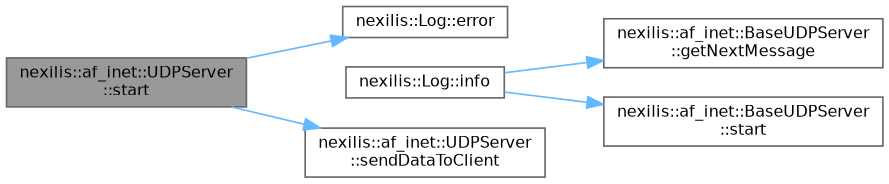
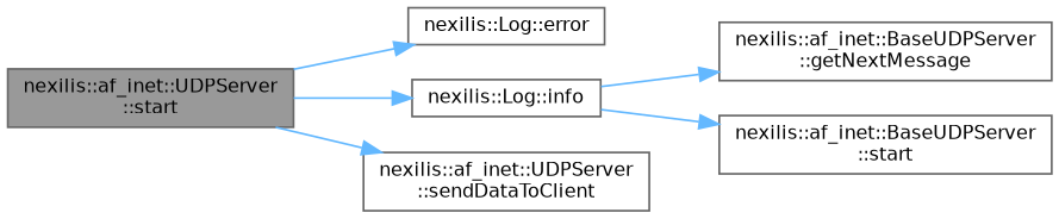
  digraph {
    rankdir=LR
    node [color=grey40 fillcolor=white fontname=Helvetica fontsize=10 shape=box style=filled]
    edge [color=steelblue1 fontname=Helvetica fontsize=10 labelfontname=Helvetica labelfontsize=10 style=solid]
    n1 [color=gray40 fillcolor=grey60 fontcolor=black height=0.2 label="nexilis::af_inet::UDPServer\l::start" width=0.4]
    n2 [height=0.2 label="nexilis::Log::error" width=0.4]
    n3 [height=0.2 label="nexilis::Log::info" width=0.4]
    n4 [height=0.2 label="nexilis::af_inet::UDPServer\l::sendDataToClient" width=0.4]
    n5 [height=0.2 label="nexilis::af_inet::BaseUDPServer\l::getNextMessage" width=0.4]
    n6 [height=0.2 label="nexilis::af_inet::BaseUDPServer\l::start" width=0.4]
    n1 -> n2
+   n1 -> n3
    n1 -> n4
    n3 -> n5
    n3 -> n6
  }
